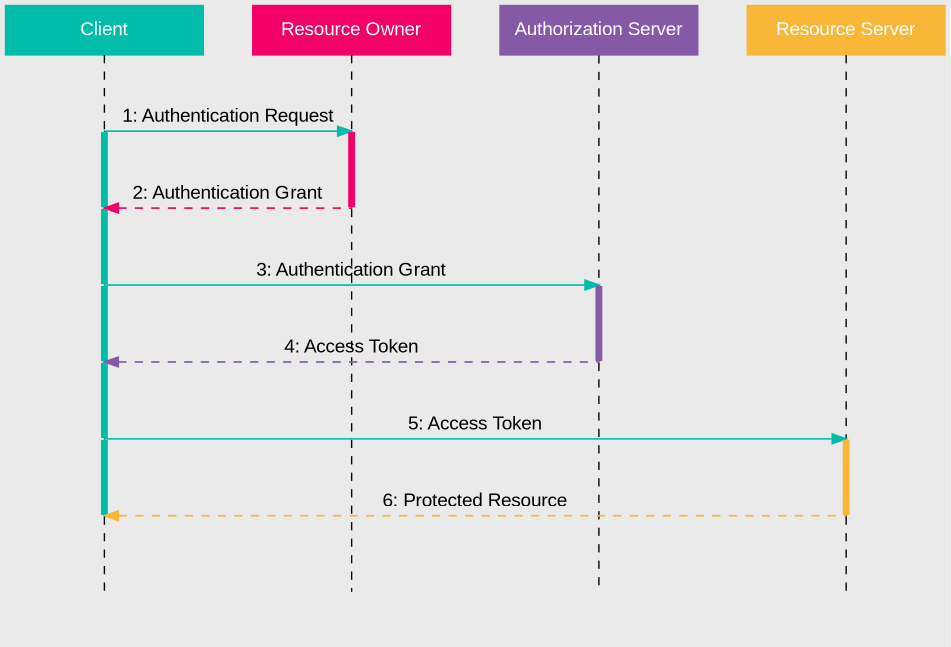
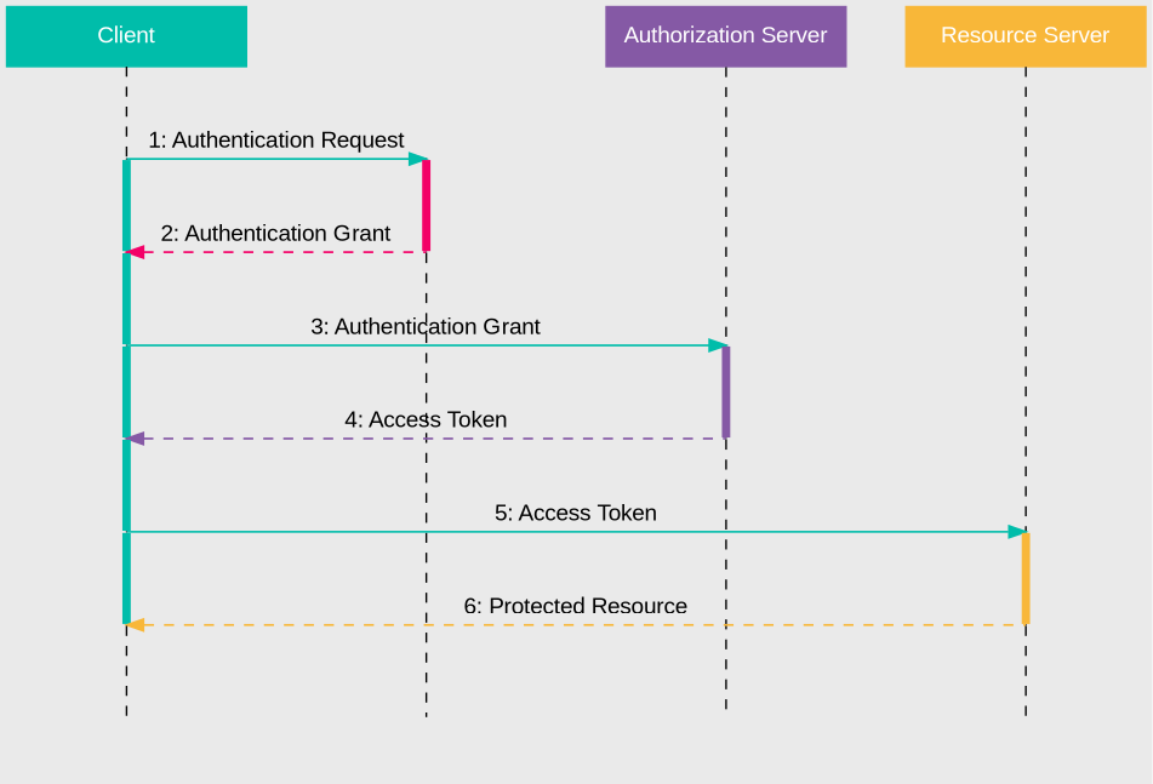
  digraph {
    bgcolor="#eaeaea"
    ranksep=0.75
    node [fontcolor="#ffffff" fontname=Arial group=g_client shape=point style=filled]
    edge [style=dashed arrowhead=none]
    n1 [color="#00bdaa" label=Client shape=box width=2]
-   n2 [color="#f30067" group=g_owner label="Resource Owner" shape=box width=2]
    n3 [color="#8559a5" group=g_auth label="Authorization Server" shape=box width=2]
    n4 [color="#f8b739" group=g_res label="Resource Server" shape=box width=2]
    p00 [width=0]
    p10 [group=g_owner width=0]
    p01 [width=0]
    p11 [group=g_owner width=0]
    p02 [width=0]
    p22 [group=g_auth width=0]
    p03 [width=0]
    p23 [group=g_auth width=0]
    p04 [width=0]
    p34 [group=g_res width=0]
    p05 [width=0]
    p35 [group=g_res width=0]
    p09 [shape=box style=invis]
    p19 [group=g_owner shape=box style=invis]
    p29 [group=g_auth shape=box style=invis]
    p39 [group=g_res shape=box style=invis]
    subgraph sub_1 {
      rank=same
      n1
-     n2
      n3
      n4
    }
    subgraph sub_2 {
      rank=same
      p00
      p10
    }
    subgraph sub_3 {
      rank=same
      p01
      p11
    }
    subgraph sub_4 {
      rank=same
      p02
      p22
    }
    subgraph sub_5 {
      rank=same
      p03
      p23
    }
    subgraph sub_6 {
      rank=same
      p04
      p34
    }
    subgraph sub_7 {
      rank=same
      p05
      p35
    }
    subgraph sub_8 {
      rank=same
      p09
      p19
      p29
      p39
    }
-   n1 -> n2 [style=invis arrowhead=""]
    n1 -> p00
-   n2 -> n3 [style=invis arrowhead=""]
-   n2 -> p10
    n3 -> n4 [style=invis arrowhead=""]
    n3 -> p22
    n4 -> p34
    p00 -> p10 [arrowhead=normal color="#00bdaa" fontname=Arial label="1: Authentication Request" penwidth=1.2 style=""]
    p00 -> p01 [color="#00bdaa" penwidth=5 style=none]
    p10 -> p11 [color="#f30067" penwidth=5 style=none]
    p01 -> p11 [arrowtail=normal color="#f30067" dir=back fontname=Arial label="2: Authentication Grant" penwidth=1.2 arrowhead=""]
    p01 -> p02 [color="#00bdaa" penwidth=5 style=none]
    p11 -> p19
    p02 -> p22 [arrowhead=normal color="#00bdaa" fontname=Arial label="3: Authentication Grant" penwidth=1.2 style=""]
    p02 -> p03 [color="#00bdaa" penwidth=5 style=none]
    p22 -> p23 [color="#8559a5" penwidth=5 style=none]
    p03 -> p23 [arrowtail=normal color="#8559a5" dir=back fontname=Arial label="4: Access Token" penwidth=1.2 arrowhead=""]
    p03 -> p04 [color="#00bdaa" penwidth=5 style=none]
    p23 -> p29
    p04 -> p34 [arrowhead=normal color="#00bdaa" fontname=Arial label="5: Access Token" penwidth=1.2 style=""]
    p04 -> p05 [color="#00bdaa" penwidth=5 style=none]
    p34 -> p35 [color="#f8b739" penwidth=5 style=none]
    p05 -> p35 [arrowtail=normal color="#f8b739" dir=back fontname=Arial label="6: Protected Resource" penwidth=1.2 arrowhead=""]
    p05 -> p09
    p35 -> p39
    p09 -> p19 [style=invis arrowhead=""]
    p19 -> p29 [style=invis arrowhead=""]
    p29 -> p39 [style=invis arrowhead=""]
  }
